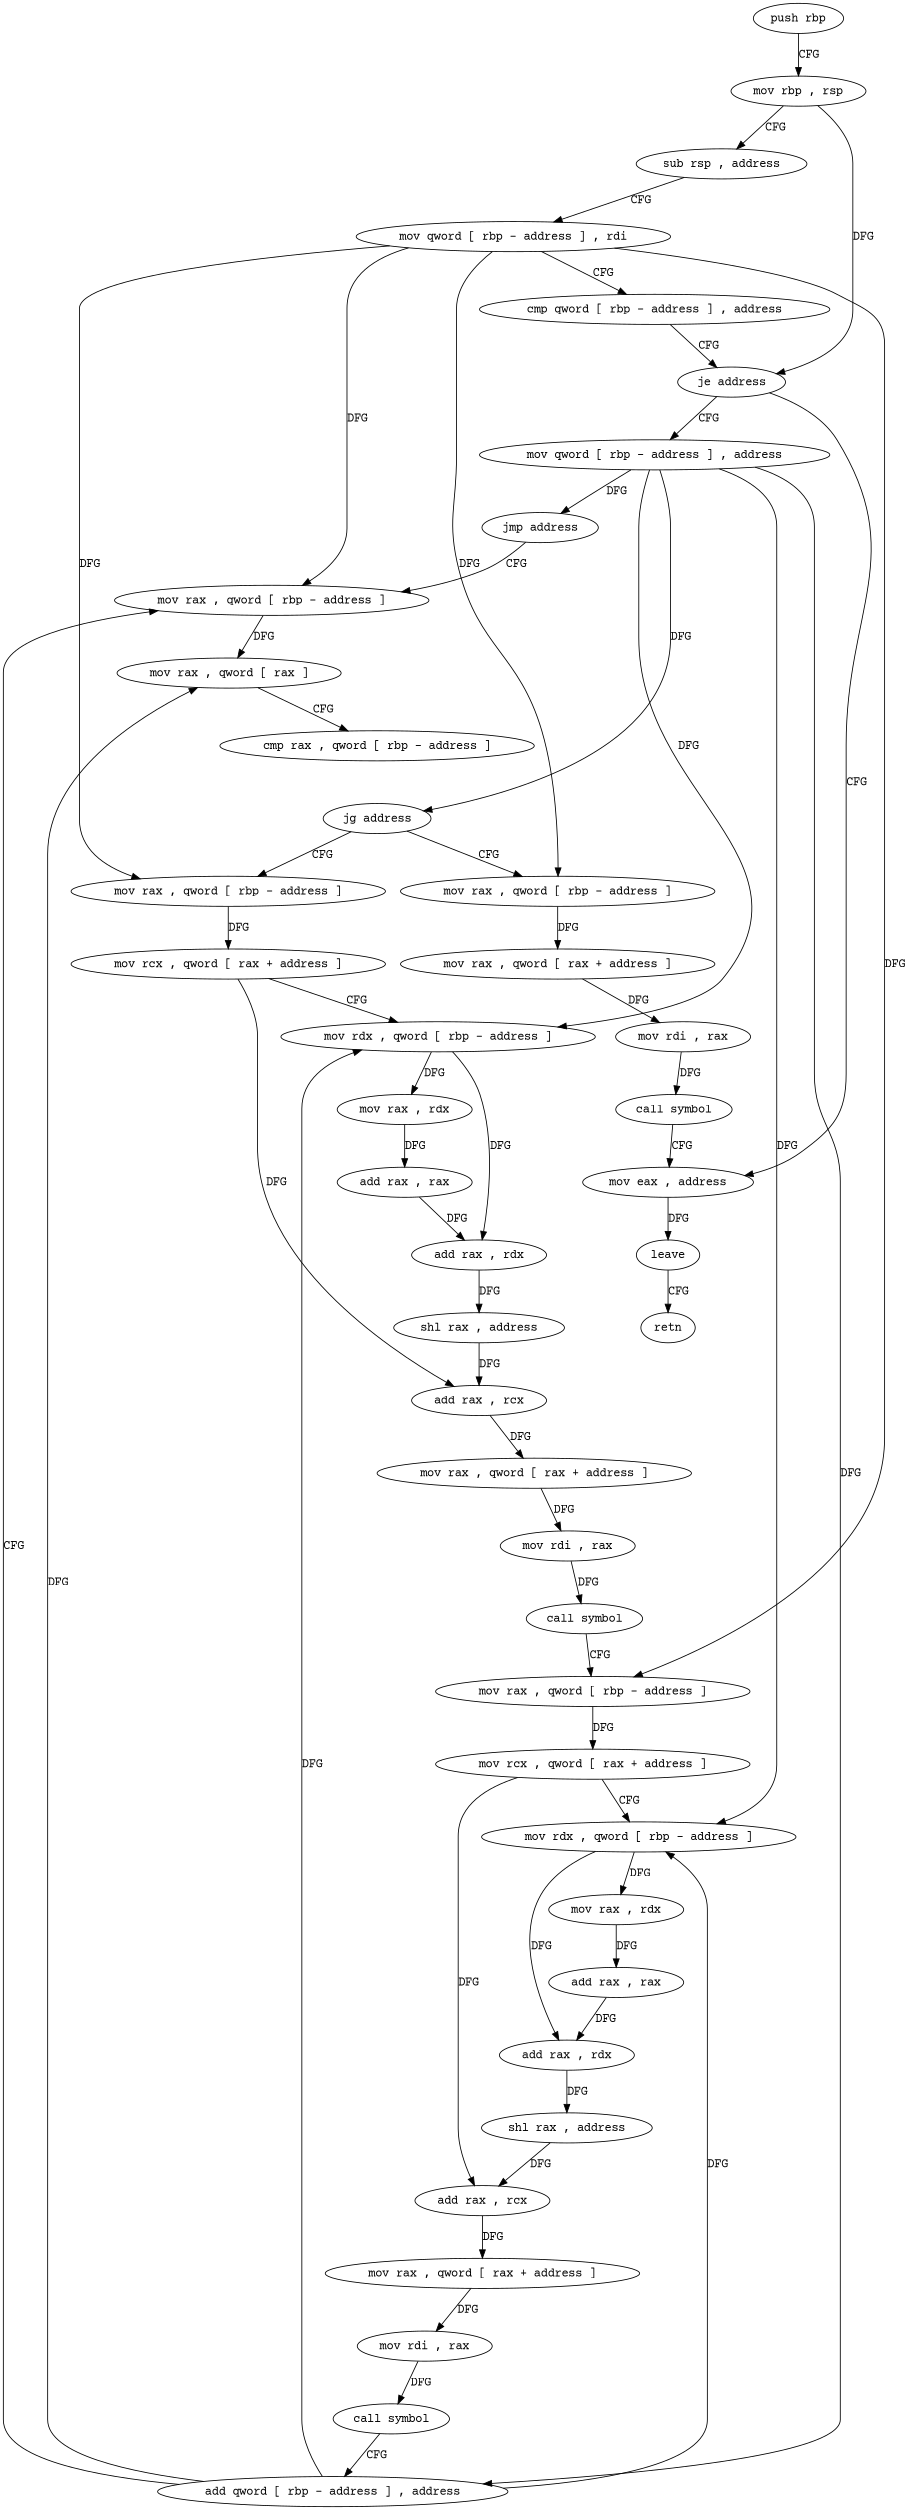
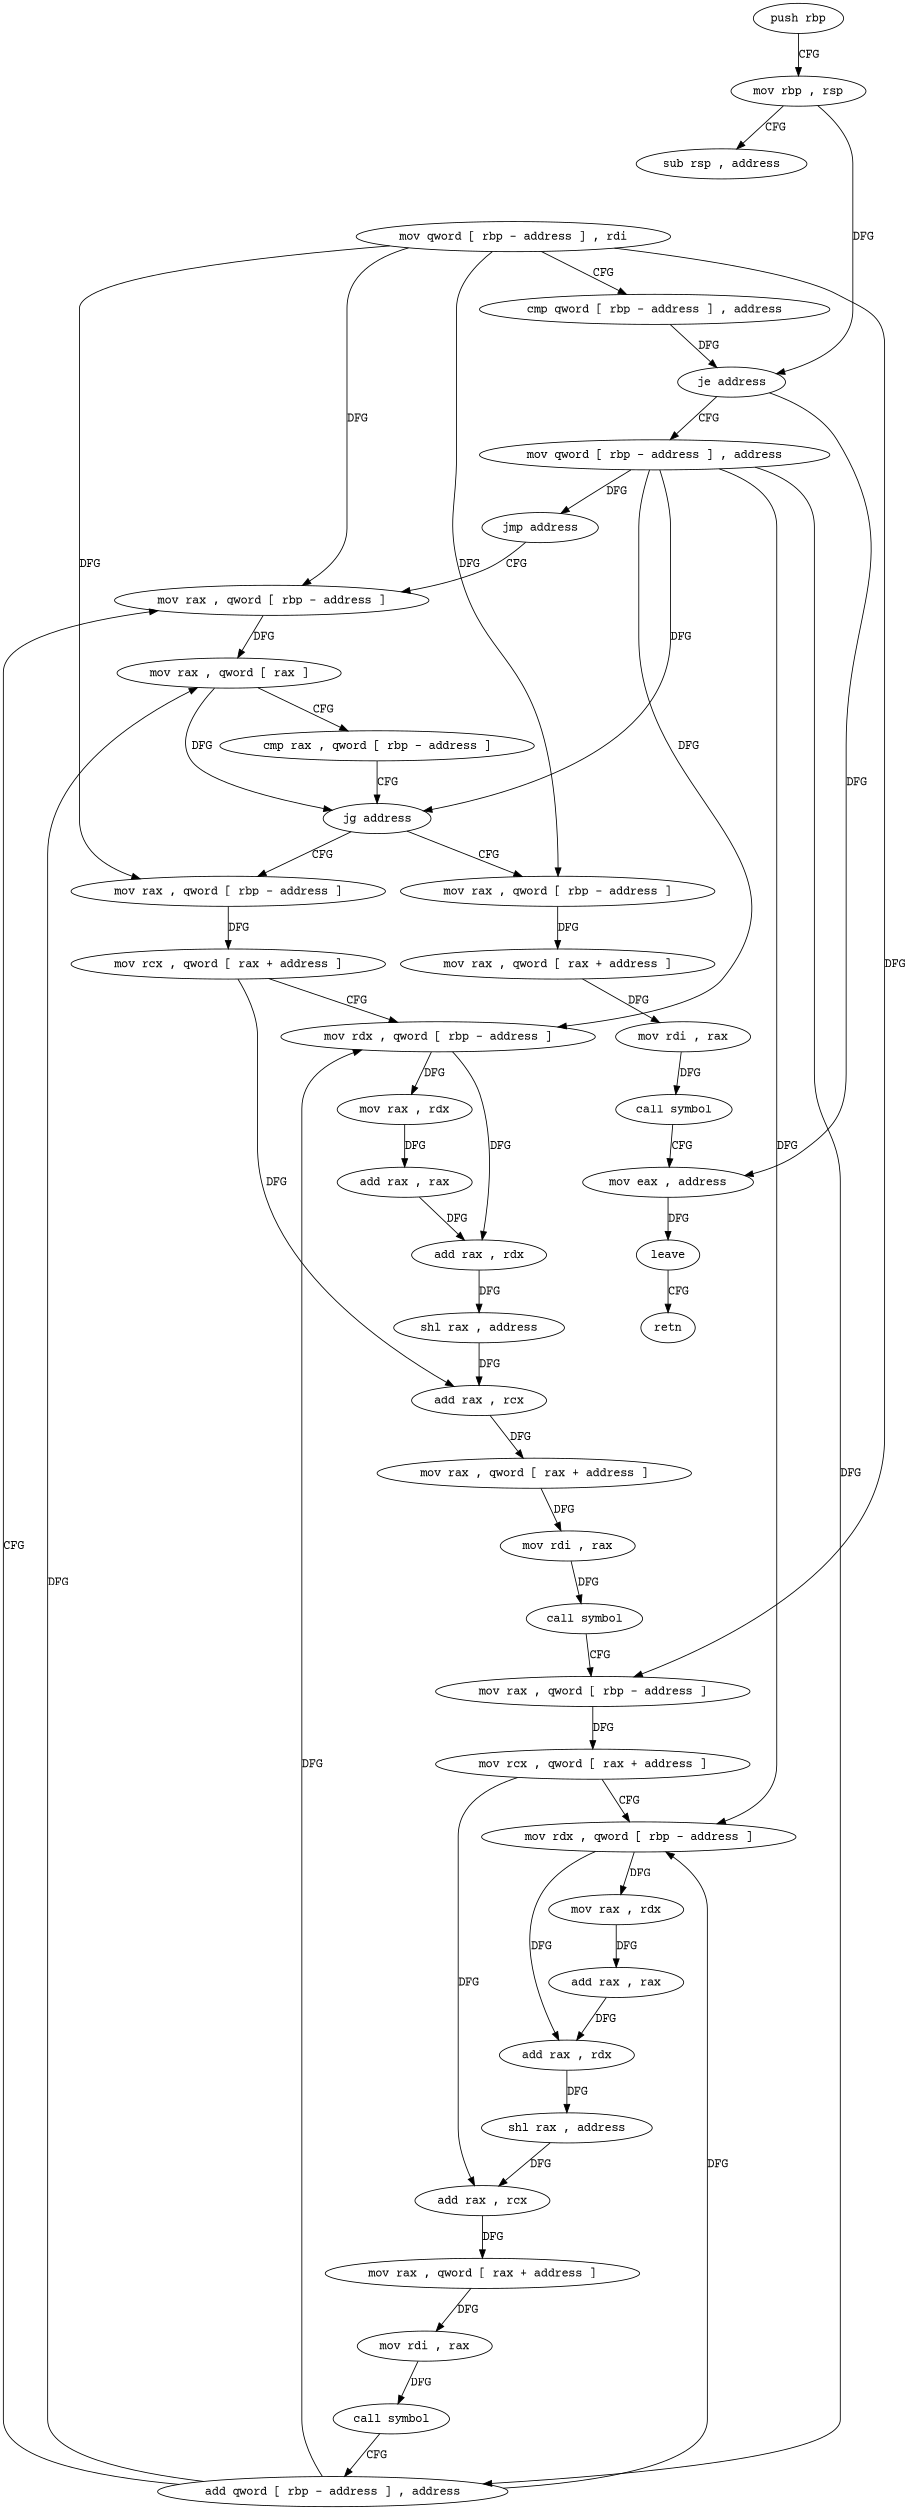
  digraph {
    fontname="Courier Prime"
    node [fontname="Courier Prime"]
    edge [fontname="Courier Prime"]
    n1 [label="push rbp"]
    n2 [label="mov rbp , rsp"]
    n3 [label="sub rsp , address"]
    n4 [label="je address"]
    n5 [label="mov qword [ rbp - address ] , rdi"]
    n6 [label="cmp qword [ rbp - address ] , address"]
    n7 [label="mov rax , qword [ rbp - address ]"]
    n8 [label="mov rax , qword [ rbp - address ]"]
    n9 [label="mov rax , qword [ rbp - address ]"]
    n10 [label="mov rax , qword [ rbp - address ]"]
    n11 [label="mov eax , address"]
    n12 [label="mov qword [ rbp - address ] , address"]
    n13 [label="mov rax , qword [ rax ]"]
    n14 [label="mov rcx , qword [ rax + address ]"]
    n15 [label="mov rax , qword [ rax + address ]"]
    n16 [label="mov rcx , qword [ rax + address ]"]
    n17 [label=leave]
    n18 [label="jmp address"]
    n19 [label="jg address"]
    n20 [label="mov rdx , qword [ rbp - address ]"]
    n21 [label="mov rdx , qword [ rbp - address ]"]
    n22 [label="add qword [ rbp - address ] , address"]
    n23 [label=retn]
    n24 [label="mov rax , rdx"]
    n25 [label="add rax , rdx"]
    n26 [label="mov rax , rdx"]
    n27 [label="add rax , rdx"]
    n28 [label="cmp rax , qword [ rbp - address ]"]
    n29 [label="add rax , rcx"]
    n30 [label="mov rdi , rax"]
    n31 [label="mov rax , qword [ rax + address ]"]
    n32 [label="add rax , rax"]
    n33 [label="shl rax , address"]
    n34 [label="mov rdi , rax"]
    n35 [label="call symbol"]
    n36 [label="add rax , rcx"]
    n37 [label="mov rax , qword [ rax + address ]"]
    n38 [label="add rax , rax"]
    n39 [label="shl rax , address"]
    n40 [label="mov rdi , rax"]
    n41 [label="call symbol"]
    n42 [label="call symbol"]
    n1 -> n2 [label=CFG]
    n2 -> n3 [label=CFG]
    n2 -> n4 [label=DFG]
-   n3 -> n5 [label=CFG]
-   n4 -> n11 [label=CFG]
+   n4 -> n11 [label=DFG]
    n4 -> n12 [label=CFG]
    n5 -> n6 [label=CFG]
    n5 -> n7 [label=DFG]
    n5 -> n8 [label=DFG]
    n5 -> n9 [label=DFG]
    n5 -> n10 [label=DFG]
-   n6 -> n4 [label=CFG]
+   n6 -> n4 [label=DFG]
    n7 -> n13 [label=DFG]
    n8 -> n14 [label=DFG]
    n9 -> n15 [label=DFG]
    n10 -> n16 [label=DFG]
    n11 -> n17 [label=DFG]
    n12 -> n18 [label=DFG]
    n12 -> n19 [label=DFG]
    n12 -> n20 [label=DFG]
    n12 -> n21 [label=DFG]
    n12 -> n22 [label=DFG]
+   n13 -> n19 [label=DFG]
    n13 -> n28 [label=CFG]
    n14 -> n20 [label=CFG]
    n14 -> n29 [label=DFG]
    n15 -> n30 [label=DFG]
    n16 -> n21 [label=CFG]
    n16 -> n36 [label=DFG]
    n17 -> n23 [label=CFG]
    n18 -> n7 [label=CFG]
    n19 -> n8 [label=CFG]
    n19 -> n9 [label=CFG]
    n20 -> n24 [label=DFG]
    n20 -> n25 [label=DFG]
    n21 -> n26 [label=DFG]
    n21 -> n27 [label=DFG]
    n22 -> n7 [label=CFG]
    n22 -> n13 [label=DFG]
    n22 -> n20 [label=DFG]
    n22 -> n21 [label=DFG]
    n24 -> n32 [label=DFG]
    n25 -> n33 [label=DFG]
    n26 -> n38 [label=DFG]
    n27 -> n39 [label=DFG]
+   n28 -> n19 [label=CFG]
    n29 -> n31 [label=DFG]
    n30 -> n42 [label=DFG]
    n31 -> n34 [label=DFG]
    n32 -> n25 [label=DFG]
    n33 -> n29 [label=DFG]
    n34 -> n35 [label=DFG]
    n35 -> n10 [label=CFG]
    n36 -> n37 [label=DFG]
    n37 -> n40 [label=DFG]
    n38 -> n27 [label=DFG]
    n39 -> n36 [label=DFG]
    n40 -> n41 [label=DFG]
    n41 -> n22 [label=CFG]
    n42 -> n11 [label=CFG]
  }
